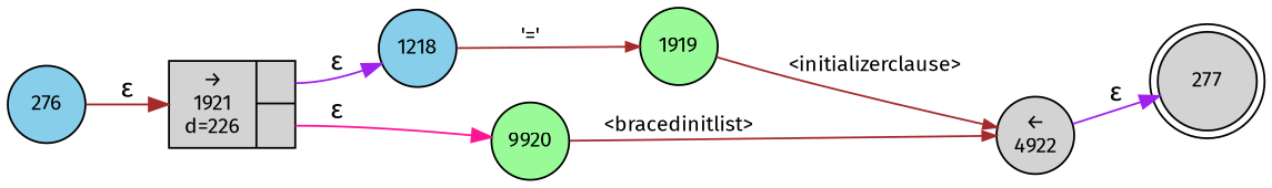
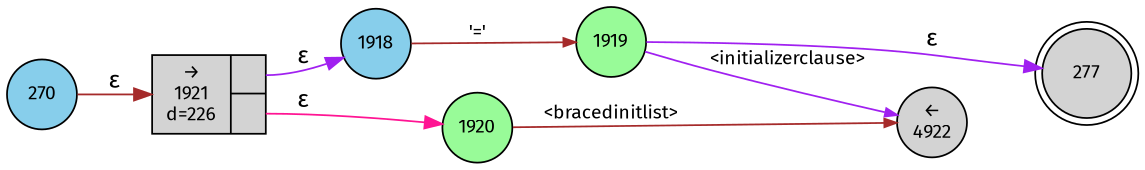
  digraph {
    fontname="Fira Sans"
    rankdir=LR
    node [fillcolor=lightgrey fixedsize=true fontname="Fira Sans" fontsize=11 shape=circle style=filled peripheries=1]
    edge [color=brown fontname="Fira Sans"]
    n1 [label=277 shape=doublecircle width=.6 peripheries=""]
-   n2 [fillcolor=palegreen label=9920 width=.55]
+   n2 [fillcolor=palegreen label=1920 width=.55]
    n3 [label="&larr;\n4922" width=.55]
    n4 [fixedsize=false label="{&rarr;\n1921\nd=226|{<p0>|<p1>}}" shape=record]
-   n5 [fillcolor=skyblue label=1218 width=.55]
+   n5 [fillcolor=skyblue label=1918 width=.55]
    n6 [fillcolor=palegreen label=1919 width=.55]
-   n7 [fillcolor=skyblue label=276 width=.55]
+   n7 [fillcolor=skyblue label=270 width=.55]
    n2 -> n3 [arrowhead=normal arrowsize=.7 fontsize=11 label="<bracedinitlist>"]
-   n3 -> n1 [color=purple label="&epsilon;"]
+   n6 -> n1 [color=purple label="&epsilon;"]
    n4 -> n2 [color=deeppink label="&epsilon;" tailport=p1]
    n4 -> n5 [color=purple label="&epsilon;" tailport=p0]
    n5 -> n6 [arrowhead=normal arrowsize=.7 fontsize=11 label="'='"]
-   n6 -> n3 [arrowhead=normal arrowsize=.7 fontsize=11 label="<initializerclause>"]
+   n6 -> n3 [arrowhead=normal arrowsize=.7 color=purple fontsize=11 label="<initializerclause>"]
    n7 -> n4 [label="&epsilon;"]
  }
